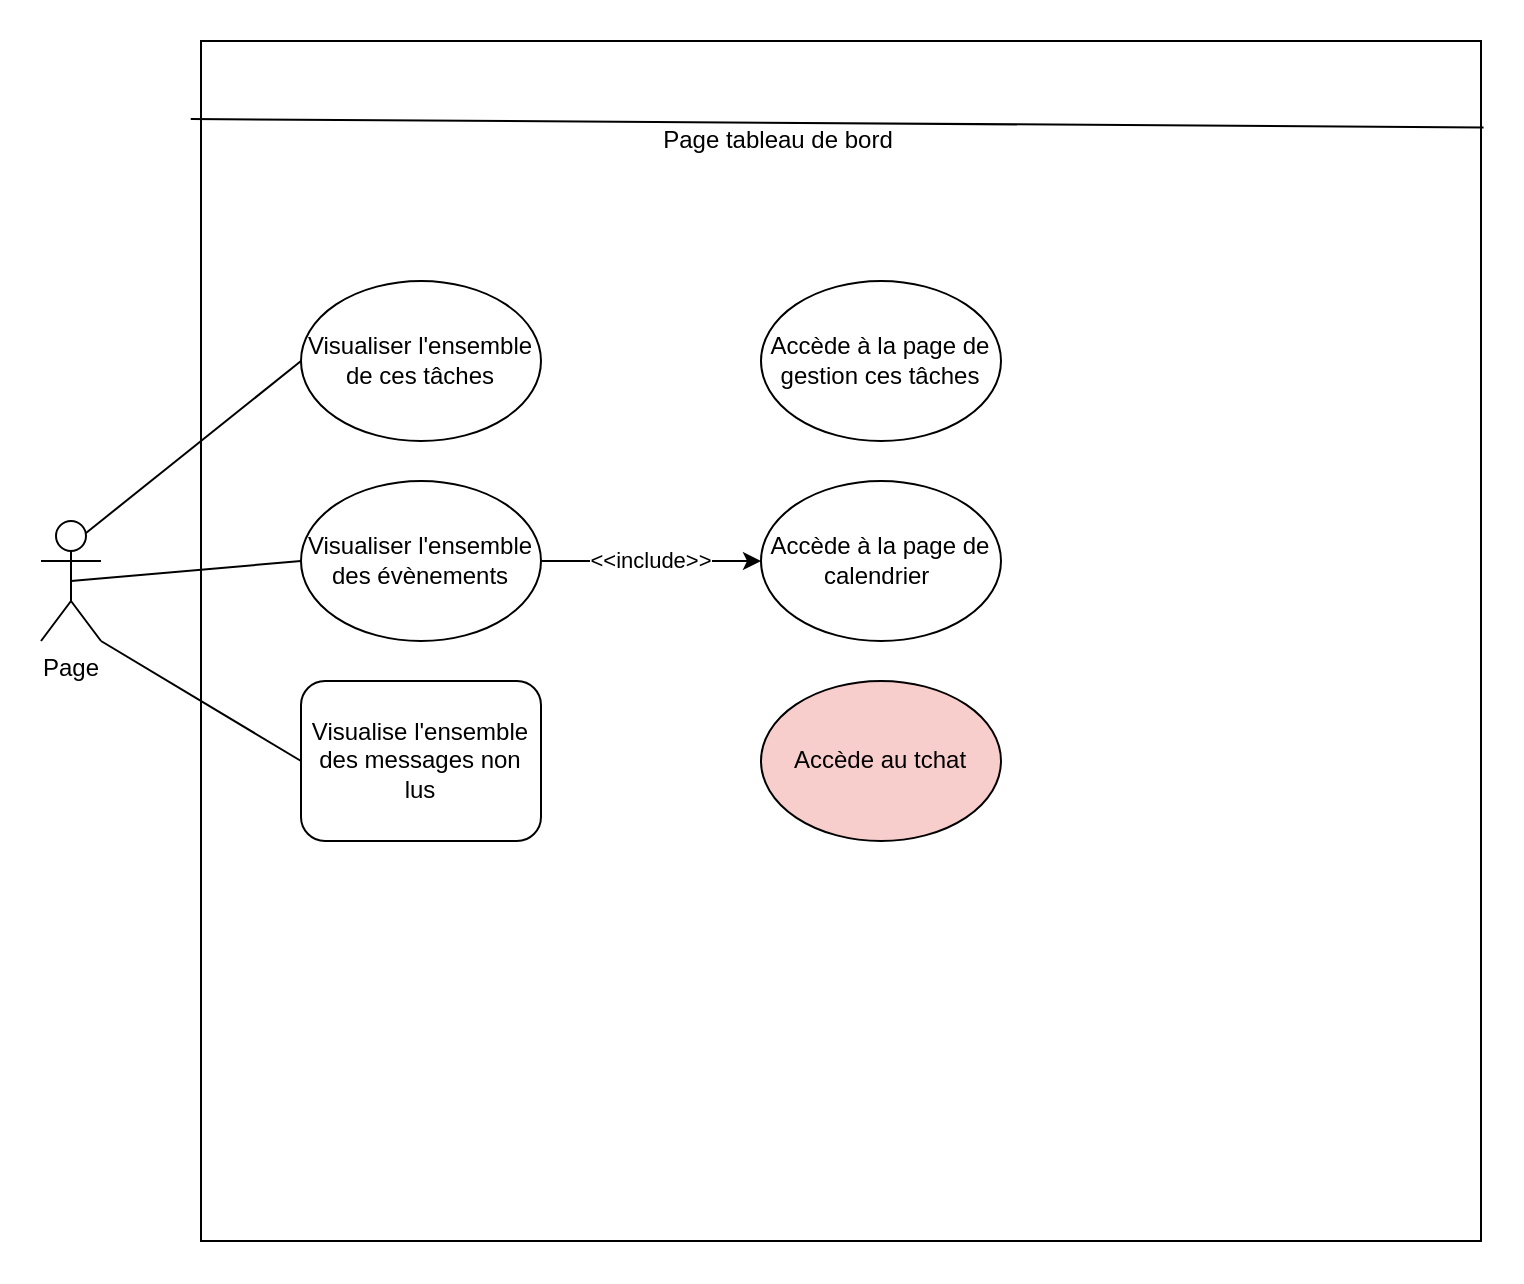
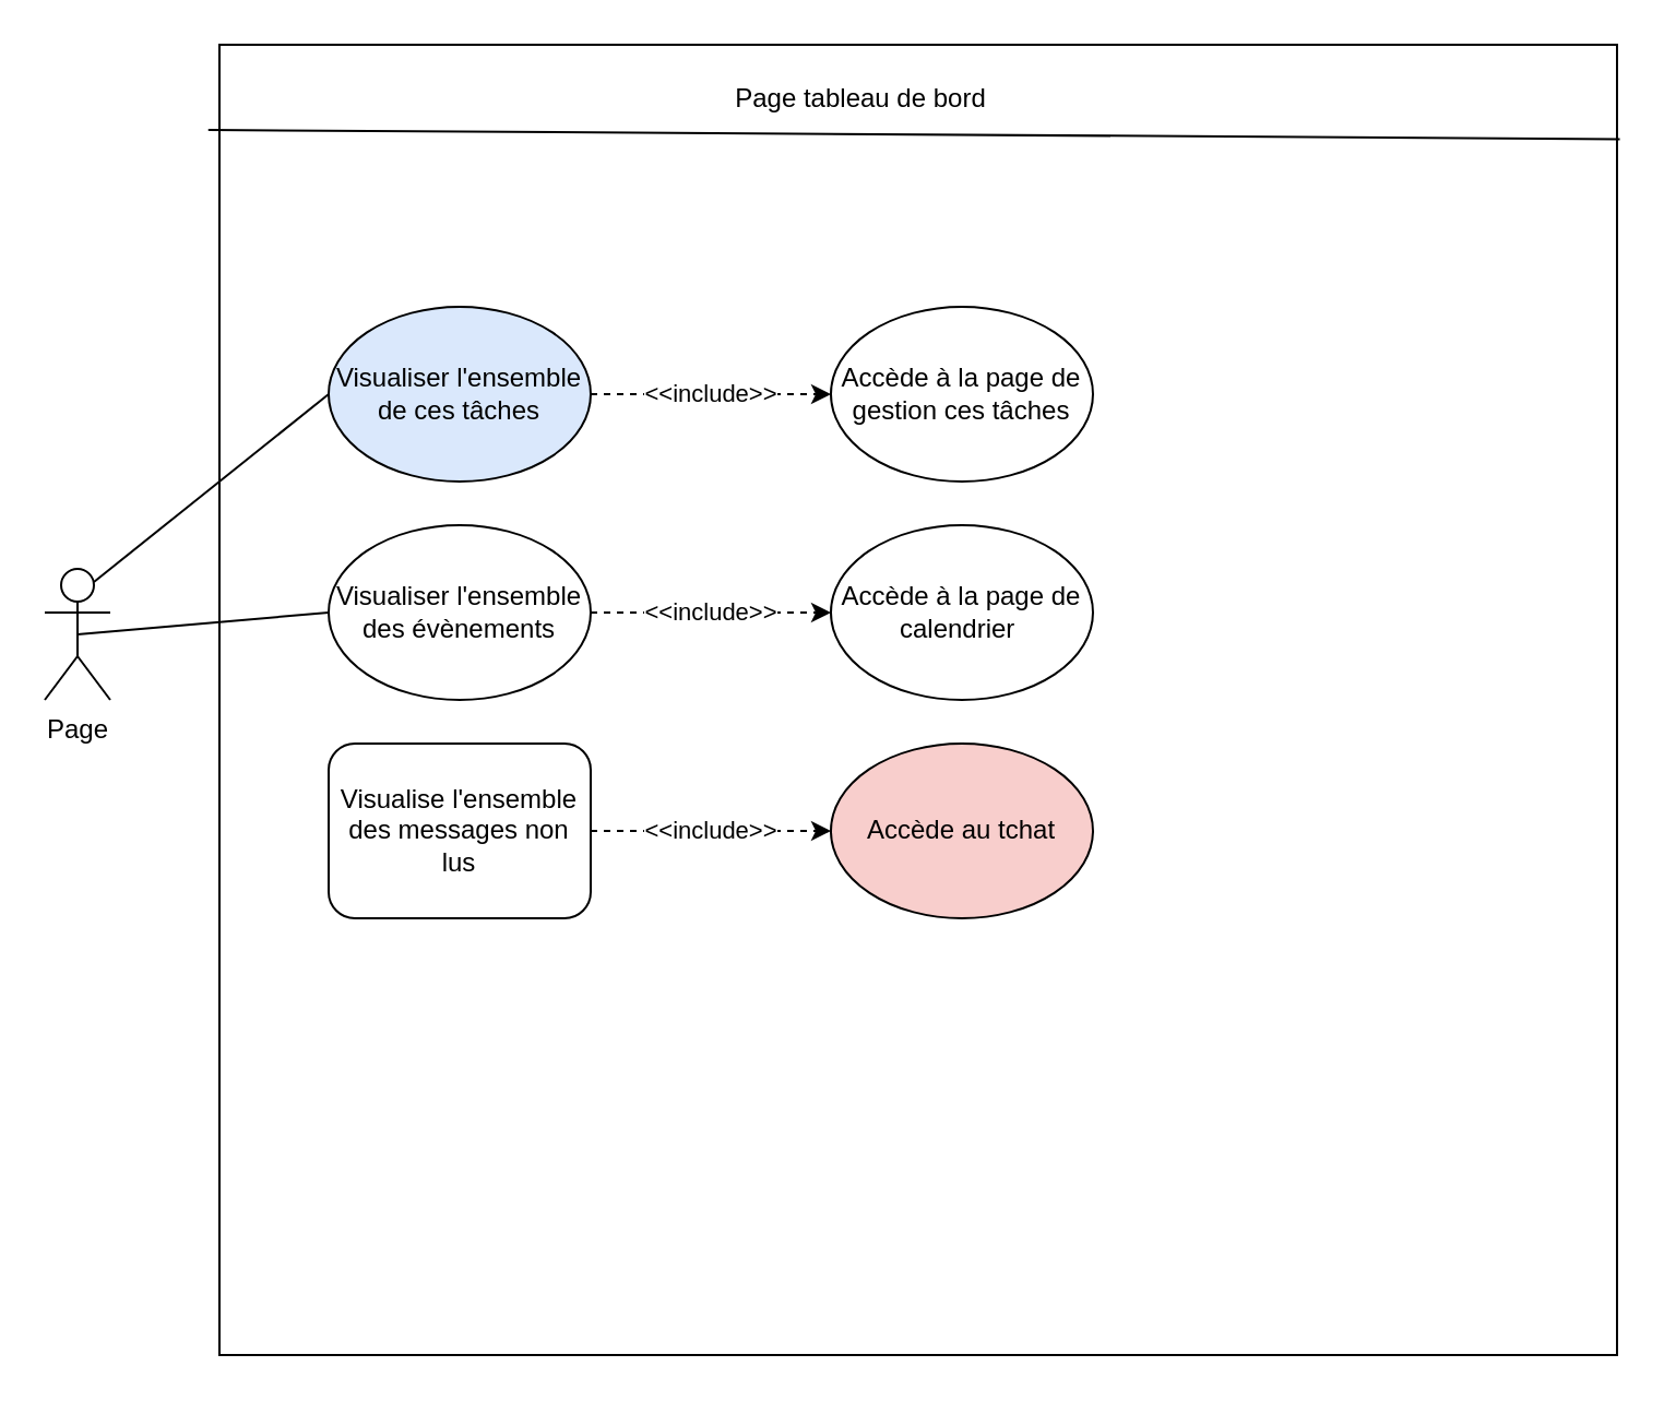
  <mxCell id="0" />
  <mxCell id="1" parent="0" />
  <mxCell id="2" value="Page" style="shape=umlActor;verticalLabelPosition=bottom;verticalAlign=top;html=1;outlineConnect=0;" parent="1" vertex="1"><mxGeometry x="20" y="260" width="30" height="60" as="geometry" /></mxCell>
  <mxCell id="3" value="" style="rounded=0;whiteSpace=wrap;html=1;" parent="1" vertex="1"><mxGeometry x="100" y="20" width="640" height="600" as="geometry" /></mxCell>
- <mxCell id="4" value="Visualiser l'ensemble de ces tâches" style="ellipse;whiteSpace=wrap;html=1;" parent="1" vertex="1"><mxGeometry x="150" y="140" width="120" height="80" as="geometry" /></mxCell>
+ <mxCell id="4" value="Visualiser l'ensemble de ces tâches" style="ellipse;whiteSpace=wrap;html=1;fillColor=#dae8fc;" parent="1" vertex="1"><mxGeometry x="150" y="140" width="120" height="80" as="geometry" /></mxCell>
  <mxCell id="5" value="Visualiser l'ensemble des évènements" style="ellipse;whiteSpace=wrap;html=1;" parent="1" vertex="1"><mxGeometry x="150" y="240" width="120" height="80" as="geometry" /></mxCell>
  <mxCell id="6" value="Visualise l'ensemble des messages non lus" style="whiteSpace=wrap;html=1;rounded=1;" parent="1" vertex="1"><mxGeometry x="150" y="340" width="120" height="80" as="geometry" /></mxCell>
  <mxCell id="7" value="" style="endArrow=none;html=1;exitX=0.75;exitY=0.1;exitDx=0;exitDy=0;exitPerimeter=0;entryX=0;entryY=0.5;entryDx=0;entryDy=0;" parent="1" source="2" target="4" edge="1"><mxGeometry width="50" height="50" relative="1" as="geometry"><mxPoint x="370" y="380" as="sourcePoint" /><mxPoint x="420" y="330" as="targetPoint" /></mxGeometry></mxCell>
  <mxCell id="8" value="" style="endArrow=none;html=1;exitX=0.5;exitY=0.5;exitDx=0;exitDy=0;exitPerimeter=0;entryX=0;entryY=0.5;entryDx=0;entryDy=0;" parent="1" source="2" target="5" edge="1"><mxGeometry width="50" height="50" relative="1" as="geometry"><mxPoint x="370" y="380" as="sourcePoint" /><mxPoint x="420" y="330" as="targetPoint" /></mxGeometry></mxCell>
- <mxCell id="9" value="" style="endArrow=none;html=1;exitX=1;exitY=1;exitDx=0;exitDy=0;exitPerimeter=0;entryX=0;entryY=0.5;entryDx=0;entryDy=0;" parent="1" source="2" target="6" edge="1"><mxGeometry width="50" height="50" relative="1" as="geometry"><mxPoint x="370" y="380" as="sourcePoint" /><mxPoint x="420" y="330" as="targetPoint" /></mxGeometry></mxCell>
  <mxCell id="10" value="Accède à la page de gestion ces tâches" style="ellipse;whiteSpace=wrap;html=1;" parent="1" vertex="1"><mxGeometry x="380" y="140" width="120" height="80" as="geometry" /></mxCell>
  <mxCell id="11" value="Accède à la page de calendrier&amp;nbsp;" style="ellipse;whiteSpace=wrap;html=1;" parent="1" vertex="1"><mxGeometry x="380" y="240" width="120" height="80" as="geometry" /></mxCell>
  <mxCell id="12" value="" style="endArrow=none;html=1;exitX=-0.008;exitY=0.065;exitDx=0;exitDy=0;exitPerimeter=0;entryX=1.002;entryY=0.072;entryDx=0;entryDy=0;entryPerimeter=0;" parent="1" source="3" target="3" edge="1"><mxGeometry width="50" height="50" relative="1" as="geometry"><mxPoint x="370" y="370" as="sourcePoint" /><mxPoint x="420" y="320" as="targetPoint" /></mxGeometry></mxCell>
- <mxCell id="13" value="Page tableau de bord" style="text;html=1;strokeColor=none;fillColor=none;align=center;verticalAlign=middle;whiteSpace=wrap;rounded=0;" parent="1" vertex="1"><mxGeometry x="324" y="55" width="130" height="30" as="geometry" /></mxCell>
+ <mxCell id="13" value="Page tableau de bord" style="text;html=1;strokeColor=none;fillColor=none;align=center;verticalAlign=middle;whiteSpace=wrap;rounded=0;" parent="1" vertex="1"><mxGeometry x="329" y="30" width="130" height="30" as="geometry" /></mxCell>
  <mxCell id="14" value="Accède au tchat" style="ellipse;whiteSpace=wrap;html=1;fillColor=#f8cecc;" parent="1" vertex="1"><mxGeometry x="380" y="340" width="120" height="80" as="geometry" /></mxCell>
- <mxCell id="16" value="&amp;lt;&amp;lt;include&amp;gt;&amp;gt;" style="endArrow=classic;html=1;dashed=0;exitX=1;exitY=0.5;exitDx=0;exitDy=0;entryX=0;entryY=0.5;entryDx=0;entryDy=0;" parent="1" source="5" target="11" edge="1"><mxGeometry width="50" height="50" relative="1" as="geometry"><mxPoint x="280" y="190" as="sourcePoint" /><mxPoint x="390" y="190" as="targetPoint" /></mxGeometry></mxCell>
+ <mxCell id="15" value="&amp;lt;&amp;lt;include&amp;gt;&amp;gt;" style="endArrow=classic;html=1;dashed=1;exitX=1;exitY=0.5;exitDx=0;exitDy=0;" parent="1" source="4" target="10" edge="1"><mxGeometry width="50" height="50" relative="1" as="geometry"><mxPoint x="370" y="350" as="sourcePoint" /><mxPoint x="420" y="300" as="targetPoint" /></mxGeometry></mxCell>
+ <mxCell id="16" value="&amp;lt;&amp;lt;include&amp;gt;&amp;gt;" style="endArrow=classic;html=1;dashed=1;exitX=1;exitY=0.5;exitDx=0;exitDy=0;entryX=0;entryY=0.5;entryDx=0;entryDy=0;" parent="1" source="5" target="11" edge="1"><mxGeometry width="50" height="50" relative="1" as="geometry"><mxPoint x="280" y="190" as="sourcePoint" /><mxPoint x="390" y="190" as="targetPoint" /></mxGeometry></mxCell>
+ <mxCell id="17" value="&amp;lt;&amp;lt;include&amp;gt;&amp;gt;" style="endArrow=classic;html=1;dashed=1;exitX=1;exitY=0.5;exitDx=0;exitDy=0;entryX=0;entryY=0.5;entryDx=0;entryDy=0;" parent="1" source="6" target="14" edge="1"><mxGeometry width="50" height="50" relative="1" as="geometry"><mxPoint x="280" y="290" as="sourcePoint" /><mxPoint x="390" y="290" as="targetPoint" /></mxGeometry></mxCell>
